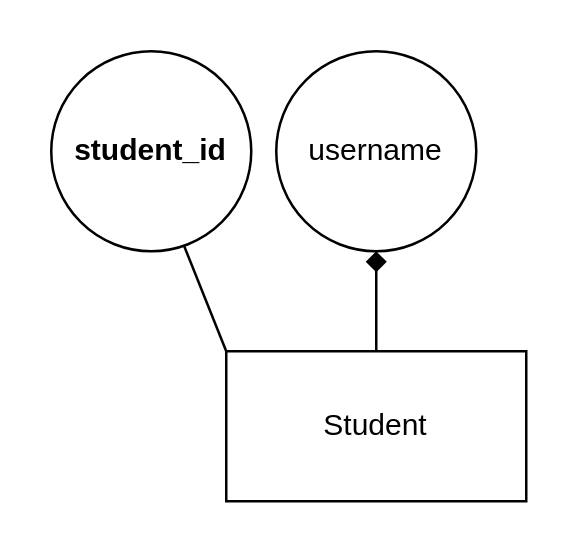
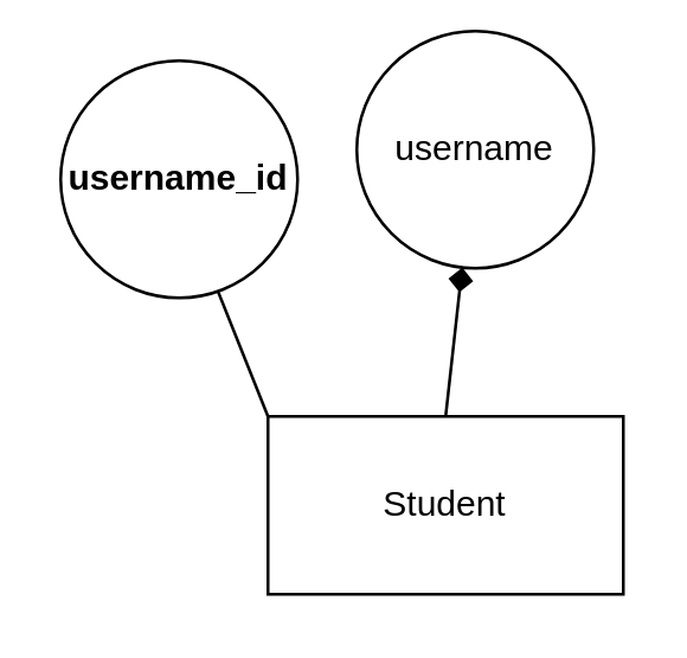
  <mxCell id="0" />
  <mxCell id="1" parent="0" />
  <mxCell id="2" value="Student" style="rounded=0;whiteSpace=wrap;html=1;" vertex="1" parent="1"><mxGeometry x="90" y="140" width="120" height="60" as="geometry" /></mxCell>
  <mxCell id="3" value="" style="endArrow=none;html=1;rounded=0;entryX=0;entryY=0;entryDx=0;entryDy=0;" edge="1" parent="1" target="2"><mxGeometry width="50" height="50" relative="1" as="geometry"><mxPoint x="70" y="90" as="sourcePoint" /><mxPoint x="90" y="130" as="targetPoint" /></mxGeometry></mxCell>
- <mxCell id="4" value="&lt;b&gt;student_id&lt;/b&gt;" style="ellipse;whiteSpace=wrap;html=1;aspect=fixed;" vertex="1" parent="1"><mxGeometry x="20" y="20" width="80" height="80" as="geometry" /></mxCell>
+ <mxCell id="4" value="&lt;b&gt;username_id&lt;/b&gt;" style="ellipse;whiteSpace=wrap;html=1;aspect=fixed;" vertex="1" parent="1"><mxGeometry x="20" y="20" width="80" height="80" as="geometry" /></mxCell>
  <mxCell id="5" value="" style="endArrow=diamond;html=1;rounded=0;exitX=0.5;exitY=0;exitDx=0;exitDy=0;" edge="1" parent="1" source="2" target="6"><mxGeometry width="50" height="50" relative="1" as="geometry"><mxPoint x="120" y="150" as="sourcePoint" /><mxPoint x="140" y="70" as="targetPoint" /></mxGeometry></mxCell>
- <mxCell id="6" value="username" style="ellipse;whiteSpace=wrap;html=1;aspect=fixed;" vertex="1" parent="1"><mxGeometry x="110" y="20" width="80" height="80" as="geometry" /></mxCell>
+ <mxCell id="6" value="username" style="ellipse;whiteSpace=wrap;html=1;aspect=fixed;" vertex="1" parent="1"><mxGeometry x="120" y="10" width="80" height="80" as="geometry" /></mxCell>
